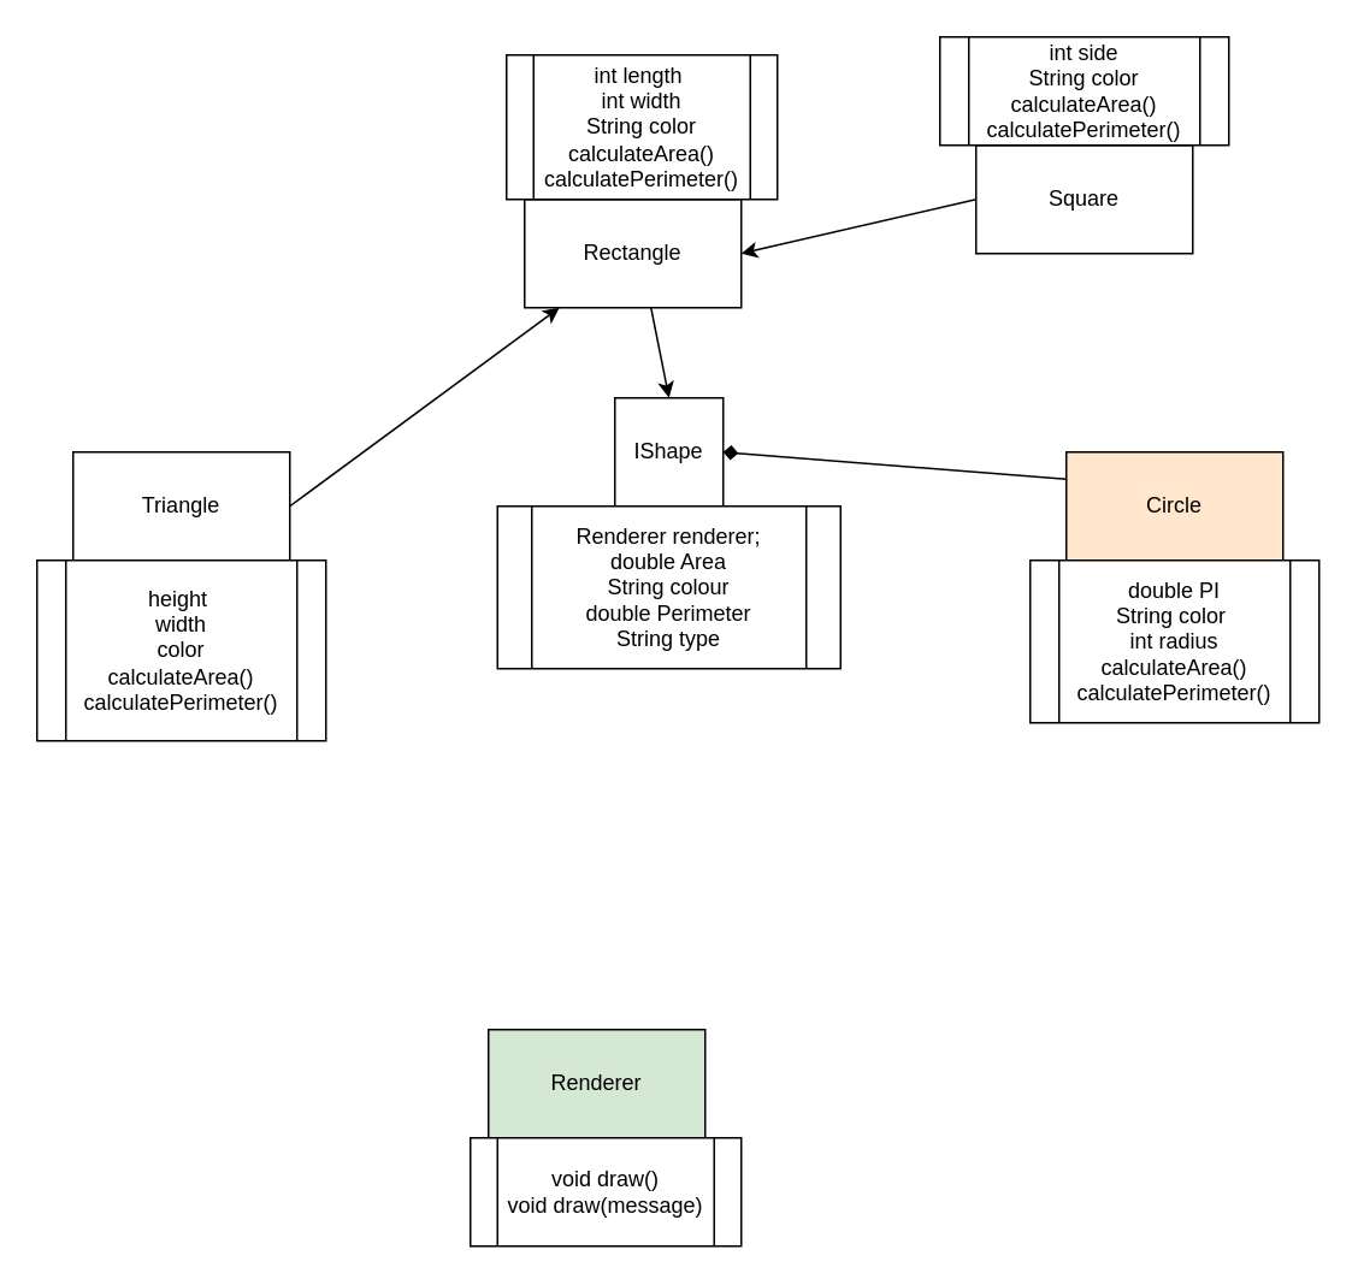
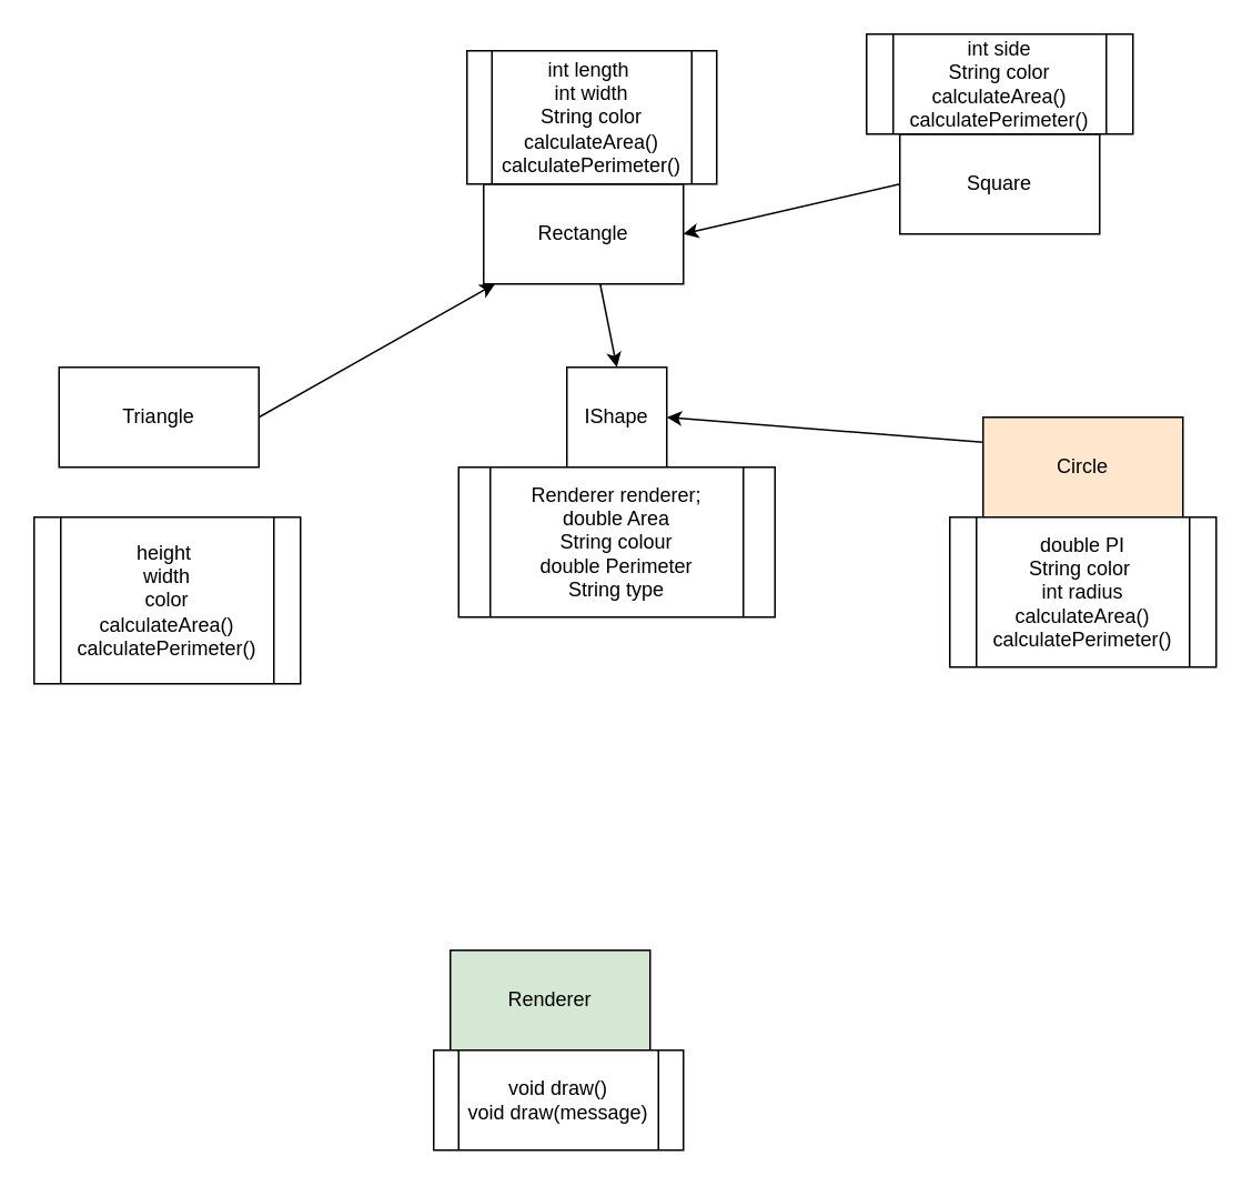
  <mxCell id="0" />
  <mxCell id="1" parent="0" />
  <mxCell id="2" value="IShape" style="whiteSpace=wrap;html=1;aspect=fixed;" parent="1" vertex="1"><mxGeometry x="340" y="220" width="60" height="60" as="geometry" /></mxCell>
  <mxCell id="3" value="Renderer renderer;&lt;br&gt;double Area&lt;br&gt;String colour&lt;br&gt;double Perimeter&lt;br&gt;String type" style="shape=process;whiteSpace=wrap;html=1;backgroundOutline=1;" parent="1" vertex="1"><mxGeometry x="275" y="280" width="190" height="90" as="geometry" /></mxCell>
  <mxCell id="4" style="edgeStyle=orthogonalEdgeStyle;rounded=0;orthogonalLoop=1;jettySize=auto;html=1;exitX=0.5;exitY=1;exitDx=0;exitDy=0;" parent="1" source="5" edge="1"><mxGeometry relative="1" as="geometry"><mxPoint x="350" y="160" as="targetPoint" /></mxGeometry></mxCell>
  <mxCell id="5" value="Rectangle" style="rounded=0;whiteSpace=wrap;html=1;" parent="1" vertex="1"><mxGeometry x="290" y="110" width="120" height="60" as="geometry" /></mxCell>
- <mxCell id="6" value="Triangle" style="rounded=0;whiteSpace=wrap;html=1;" parent="1" vertex="1"><mxGeometry x="40" y="250" width="120" height="60" as="geometry" /></mxCell>
+ <mxCell id="6" value="Triangle" style="rounded=0;whiteSpace=wrap;html=1;" parent="1" vertex="1"><mxGeometry x="35" y="220" width="120" height="60" as="geometry" /></mxCell>
  <mxCell id="7" value="Circle" style="rounded=0;whiteSpace=wrap;html=1;fillColor=#ffe6cc;" parent="1" vertex="1"><mxGeometry x="590" y="250" width="120" height="60" as="geometry" /></mxCell>
  <mxCell id="8" value="Square&lt;span style=&quot;color: rgba(0, 0, 0, 0); font-family: monospace; font-size: 0px; text-align: start;&quot;&gt;%3CmxGraphModel%3E%3Croot%3E%3CmxCell%20id%3D%220%22%2F%3E%3CmxCell%20id%3D%221%22%20parent%3D%220%22%2F%3E%3CmxCell%20id%3D%222%22%20value%3D%22%22%20style%3D%22endArrow%3Dclassic%3Bhtml%3D1%3Brounded%3D0%3BexitX%3D0.75%3BexitY%3D0%3BexitDx%3D0%3BexitDy%3D0%3B%22%20edge%3D%221%22%20parent%3D%221%22%3E%3CmxGeometry%20width%3D%2250%22%20height%3D%2250%22%20relative%3D%221%22%20as%3D%22geometry%22%3E%3CmxPoint%20x%3D%22405%22%20y%3D%22200%22%20as%3D%22sourcePoint%22%2F%3E%3CmxPoint%20x%3D%22390%22%20y%3D%22140%22%20as%3D%22targetPoint%22%2F%3E%3C%2FmxGeometry%3E%3C%2FmxCell%3E%3C%2Froot%3E%3C%2FmxGraphModel%3E&lt;/span&gt;" style="rounded=0;whiteSpace=wrap;html=1;" parent="1" vertex="1"><mxGeometry x="540" y="80" width="120" height="60" as="geometry" /></mxCell>
  <mxCell id="9" value="height&amp;nbsp;&lt;br&gt;width&lt;br&gt;color&lt;br&gt;calculateArea()&lt;br&gt;calculatePerimeter()" style="shape=process;whiteSpace=wrap;html=1;backgroundOutline=1;" parent="1" vertex="1"><mxGeometry x="20" y="310" width="160" height="100" as="geometry" /></mxCell>
  <mxCell id="10" value="double PI&lt;br&gt;String color&amp;nbsp;&lt;br&gt;int radius&lt;br&gt;calculateArea()&lt;br&gt;calculatePerimeter()" style="shape=process;whiteSpace=wrap;html=1;backgroundOutline=1;" parent="1" vertex="1"><mxGeometry x="570" y="310" width="160" height="90" as="geometry" /></mxCell>
  <mxCell id="11" value="int length&amp;nbsp;&lt;br&gt;int width&lt;br&gt;String color&lt;br&gt;calculateArea()&lt;br&gt;calculatePerimeter()" style="shape=process;whiteSpace=wrap;html=1;backgroundOutline=1;" parent="1" vertex="1"><mxGeometry x="280" y="30" width="150" height="80" as="geometry" /></mxCell>
  <mxCell id="12" value="int side&lt;br&gt;String color&lt;br&gt;calculateArea()&lt;br&gt;calculatePerimeter()" style="shape=process;whiteSpace=wrap;html=1;backgroundOutline=1;" parent="1" vertex="1"><mxGeometry x="520" y="20" width="160" height="60" as="geometry" /></mxCell>
  <mxCell id="13" value="Renderer" style="rounded=0;whiteSpace=wrap;html=1;fillColor=#d5e8d4;" vertex="1" parent="1"><mxGeometry x="270" y="570" width="120" height="60" as="geometry" /></mxCell>
  <mxCell id="14" value="void draw()&lt;br&gt;void draw(message)" style="shape=process;whiteSpace=wrap;html=1;backgroundOutline=1;" vertex="1" parent="1"><mxGeometry x="260" y="630" width="150" height="60" as="geometry" /></mxCell>
  <mxCell id="15" value="" style="endArrow=classic;html=1;rounded=0;exitX=1;exitY=0.5;exitDx=0;exitDy=0;" edge="1" parent="1" source="6" target="5"><mxGeometry width="50" height="50" relative="1" as="geometry"><mxPoint x="360" y="300" as="sourcePoint" /><mxPoint x="410" y="250" as="targetPoint" /></mxGeometry></mxCell>
- <mxCell id="16" value="" style="endArrow=diamond;html=1;rounded=0;entryX=1;entryY=0.5;entryDx=0;entryDy=0;exitX=0;exitY=0.25;exitDx=0;exitDy=0;" edge="1" parent="1" source="7" target="2"><mxGeometry width="50" height="50" relative="1" as="geometry"><mxPoint x="360" y="300" as="sourcePoint" /><mxPoint x="410" y="250" as="targetPoint" /></mxGeometry></mxCell>
+ <mxCell id="16" value="" style="endArrow=classic;html=1;rounded=0;entryX=1;entryY=0.5;entryDx=0;entryDy=0;exitX=0;exitY=0.25;exitDx=0;exitDy=0;" edge="1" parent="1" source="7" target="2"><mxGeometry width="50" height="50" relative="1" as="geometry"><mxPoint x="360" y="300" as="sourcePoint" /><mxPoint x="410" y="250" as="targetPoint" /></mxGeometry></mxCell>
  <mxCell id="17" value="" style="endArrow=classic;html=1;rounded=0;entryX=0.5;entryY=0;entryDx=0;entryDy=0;" edge="1" parent="1" target="2"><mxGeometry width="50" height="50" relative="1" as="geometry"><mxPoint x="360" y="170" as="sourcePoint" /><mxPoint x="410" y="90" as="targetPoint" /></mxGeometry></mxCell>
  <mxCell id="18" value="" style="endArrow=classic;html=1;rounded=0;entryX=1;entryY=0.5;entryDx=0;entryDy=0;exitX=0;exitY=0.5;exitDx=0;exitDy=0;" edge="1" parent="1" source="8" target="5"><mxGeometry width="50" height="50" relative="1" as="geometry"><mxPoint x="360" y="210" as="sourcePoint" /><mxPoint x="410" y="160" as="targetPoint" /></mxGeometry></mxCell>
